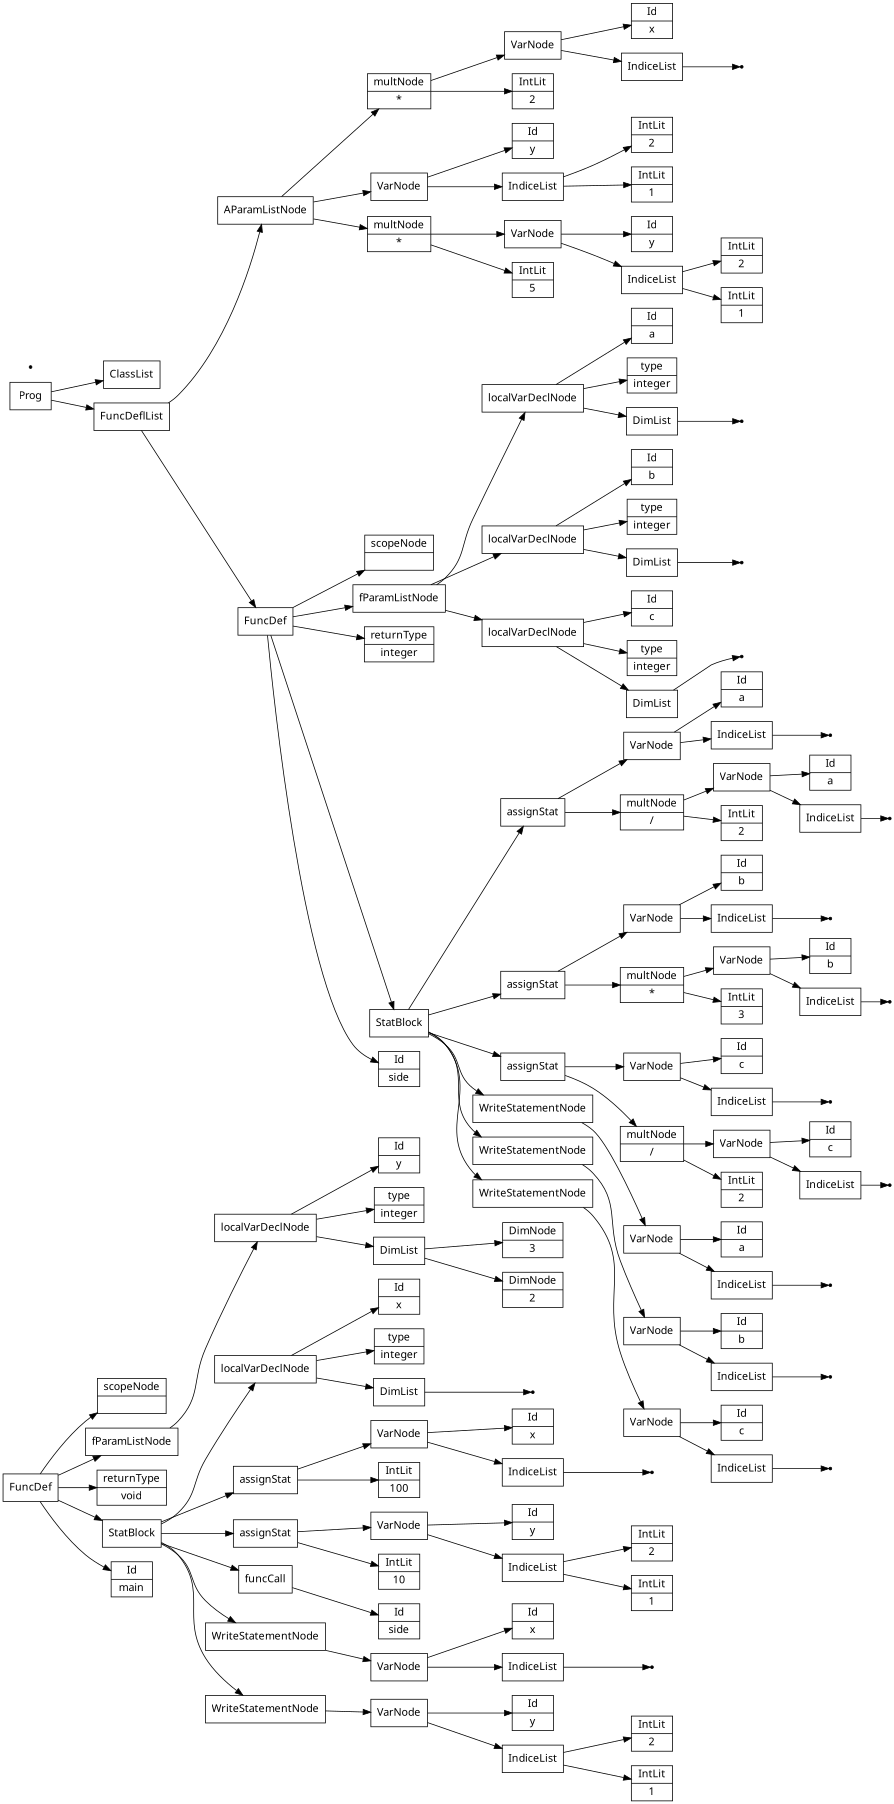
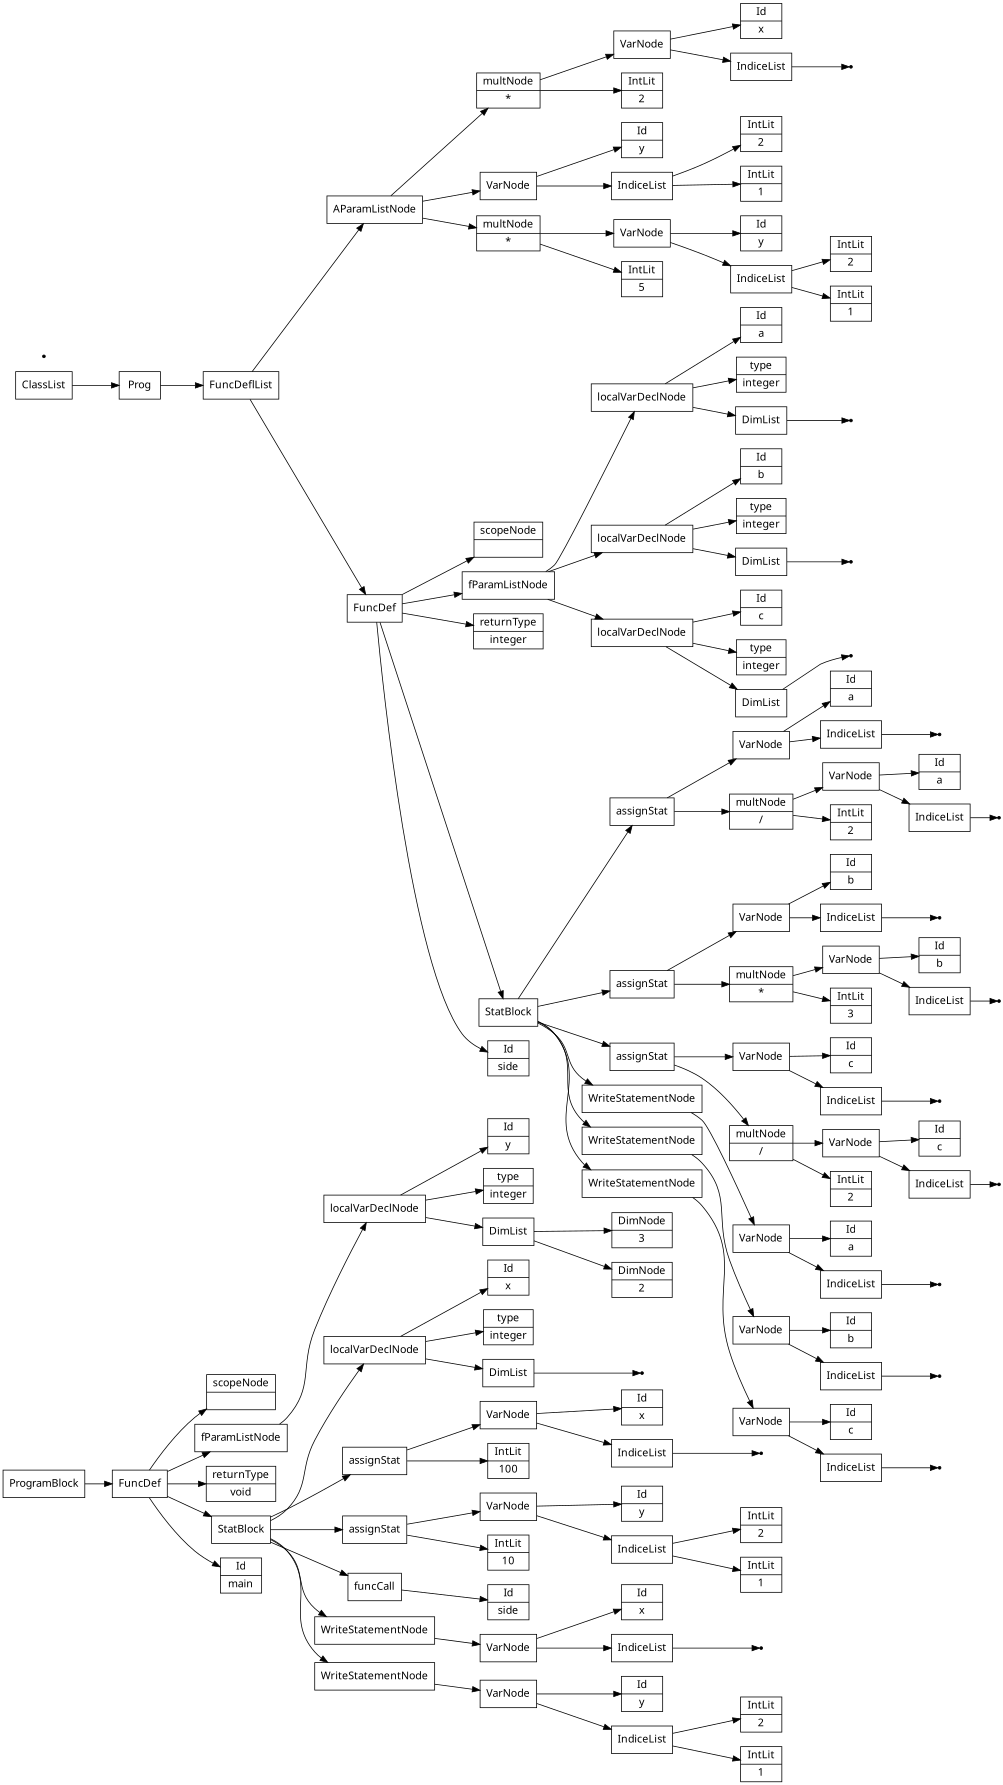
  digraph {
    ordering=out
    rankdir=LR
    splines=spline
    node [fontname=Sans shape=record]
    n1 [label="scopeNode| "]
    n2 [label="Id|y"]
    n3 [label="type|integer"]
    n4 [label="DimNode|3"]
    n5 [label="DimNode|2"]
    n6 [label=DimList]
    n7 [label=localVarDeclNode]
    n8 [label=fParamListNode]
    n9 [label="returnType|void"]
    n10 [label="Id|x"]
    n11 [label="type|integer"]
    none16 [shape=point]
    n13 [label=DimList]
    n14 [label=localVarDeclNode]
    n15 [label="Id|x"]
    none21 [shape=point]
    n17 [label=IndiceList]
    n18 [label=VarNode]
    n19 [label="IntLit|100"]
    n20 [label=assignStat]
    n21 [label="Id|y"]
    n22 [label="IntLit|2"]
    n23 [label="IntLit|1"]
    n24 [label=IndiceList]
    n25 [label=VarNode]
    n26 [label="IntLit|10"]
    n27 [label=assignStat]
    n28 [label="Id|side"]
    n29 [label="Id|x"]
    none38 [shape=point]
    n31 [label=IndiceList]
    n32 [label=VarNode]
    n33 [label="multNode|*"]
    n34 [label="IntLit|2"]
    n35 [label="Id|y"]
    n36 [label="IntLit|2"]
    n37 [label="IntLit|1"]
    n38 [label=IndiceList]
    n39 [label=VarNode]
    n40 [label="Id|y"]
    n41 [label="IntLit|2"]
    n42 [label="IntLit|1"]
    n43 [label=IndiceList]
    n44 [label=VarNode]
    n45 [label="multNode|*"]
    n46 [label="IntLit|5"]
    n47 [label=AParamListNode]
    n48 [label=funcCall]
    n49 [label="Id|x"]
    none61 [shape=point]
    n51 [label=IndiceList]
    n52 [label=VarNode]
    n53 [label=WriteStatementNode]
    n54 [label="Id|y"]
    n55 [label="IntLit|2"]
    n56 [label="IntLit|1"]
    n57 [label=IndiceList]
    n58 [label=VarNode]
    n59 [label=WriteStatementNode]
    n60 [label=StatBlock]
    n61 [label=FuncDef]
    n62 [label="Id|main"]
    n63 [label="scopeNode| "]
    n64 [label="Id|a"]
    n65 [label="type|integer"]
    none80 [shape=point]
    n67 [label=DimList]
    n68 [label=localVarDeclNode]
    n69 [label="Id|b"]
    n70 [label="type|integer"]
    none86 [shape=point]
    n72 [label=DimList]
    n73 [label=localVarDeclNode]
    n74 [label="Id|c"]
    n75 [label="type|integer"]
    none92 [shape=point]
    n77 [label=DimList]
    n78 [label=localVarDeclNode]
    n79 [label=fParamListNode]
    n80 [label="returnType|integer"]
    n81 [label="Id|a"]
    none100 [shape=point]
    n83 [label=IndiceList]
    n84 [label=VarNode]
    n85 [label="Id|a"]
    none105 [shape=point]
    n87 [label=IndiceList]
    n88 [label=VarNode]
    n89 [label="multNode|/"]
    n90 [label="IntLit|2"]
    n91 [label=assignStat]
    n92 [label="Id|b"]
    none113 [shape=point]
    n94 [label=IndiceList]
    n95 [label=VarNode]
    n96 [label="Id|b"]
    none118 [shape=point]
    n98 [label=IndiceList]
    n99 [label=VarNode]
    n100 [label="multNode|*"]
    n101 [label="IntLit|3"]
    n102 [label=assignStat]
    n103 [label="Id|c"]
    none126 [shape=point]
    n105 [label=IndiceList]
    n106 [label=VarNode]
    n107 [label="Id|c"]
    none131 [shape=point]
    n109 [label=IndiceList]
    n110 [label=VarNode]
    n111 [label="multNode|/"]
    n112 [label="IntLit|2"]
    n113 [label=assignStat]
    n114 [label="Id|a"]
    none139 [shape=point]
    n116 [label=IndiceList]
    n117 [label=VarNode]
    n118 [label=WriteStatementNode]
    n119 [label="Id|b"]
    none145 [shape=point]
    n121 [label=IndiceList]
    n122 [label=VarNode]
    n123 [label=WriteStatementNode]
    n124 [label="Id|c"]
    none151 [shape=point]
    n126 [label=IndiceList]
    n127 [label=VarNode]
    n128 [label=WriteStatementNode]
    n129 [label=StatBlock]
    n130 [label=FuncDef]
    n131 [label="Id|side"]
    n132 [label=ClassList]
    n133 [label=FuncDeflList]
    n134 [label=Prog]
+   n135 [label=ProgramBlock]
    none161 [shape=point]
    n6 -> n4
    n6 -> n5
    n7 -> n2
    n7 -> n3
    n7 -> n6
    n8 -> n7
    n13 -> none16
    n14 -> n10
    n14 -> n11
    n14 -> n13
    n17 -> none21
    n18 -> n15
    n18 -> n17
    n20 -> n18
    n20 -> n19
    n24 -> n22
    n24 -> n23
    n25 -> n21
    n25 -> n24
    n27 -> n25
    n27 -> n26
    n31 -> none38
    n32 -> n29
    n32 -> n31
    n33 -> n32
    n33 -> n34
    n38 -> n36
    n38 -> n37
    n39 -> n35
    n39 -> n38
    n43 -> n41
    n43 -> n42
    n44 -> n40
    n44 -> n43
    n45 -> n44
    n45 -> n46
    n47 -> n33
    n47 -> n39
    n47 -> n45
    n48 -> n28
    n51 -> none61
    n52 -> n49
    n52 -> n51
    n53 -> n52
    n57 -> n55
    n57 -> n56
    n58 -> n54
    n58 -> n57
    n59 -> n58
    n60 -> n14
    n60 -> n20
    n60 -> n27
    n60 -> n48
    n60 -> n53
    n60 -> n59
    n61 -> n1
    n61 -> n8
    n61 -> n9
    n61 -> n60
    n61 -> n62
    n67 -> none80
    n68 -> n64
    n68 -> n65
    n68 -> n67
    n72 -> none86
    n73 -> n69
    n73 -> n70
    n73 -> n72
    n77 -> none92
    n78 -> n74
    n78 -> n75
    n78 -> n77
    n79 -> n68
    n79 -> n73
    n79 -> n78
    n83 -> none100
    n84 -> n81
    n84 -> n83
    n87 -> none105
    n88 -> n85
    n88 -> n87
    n89 -> n88
    n89 -> n90
    n91 -> n84
    n91 -> n89
    n94 -> none113
    n95 -> n92
    n95 -> n94
    n98 -> none118
    n99 -> n96
    n99 -> n98
    n100 -> n99
    n100 -> n101
    n102 -> n95
    n102 -> n100
    n105 -> none126
    n106 -> n103
    n106 -> n105
    n109 -> none131
    n110 -> n107
    n110 -> n109
    n111 -> n110
    n111 -> n112
    n113 -> n106
    n113 -> n111
    n116 -> none139
    n117 -> n114
    n117 -> n116
    n118 -> n117
    n121 -> none145
    n122 -> n119
    n122 -> n121
    n123 -> n122
    n126 -> none151
    n127 -> n124
    n127 -> n126
    n128 -> n127
    n129 -> n91
    n129 -> n102
    n129 -> n113
    n129 -> n118
    n129 -> n123
    n129 -> n128
    n130 -> n63
    n130 -> n79
    n130 -> n80
    n130 -> n129
    n130 -> n131
    n133 -> n47
    n133 -> n130
-   n134 -> n132
+   n132 -> n134
    n134 -> n133
+   n135 -> n61
  }
